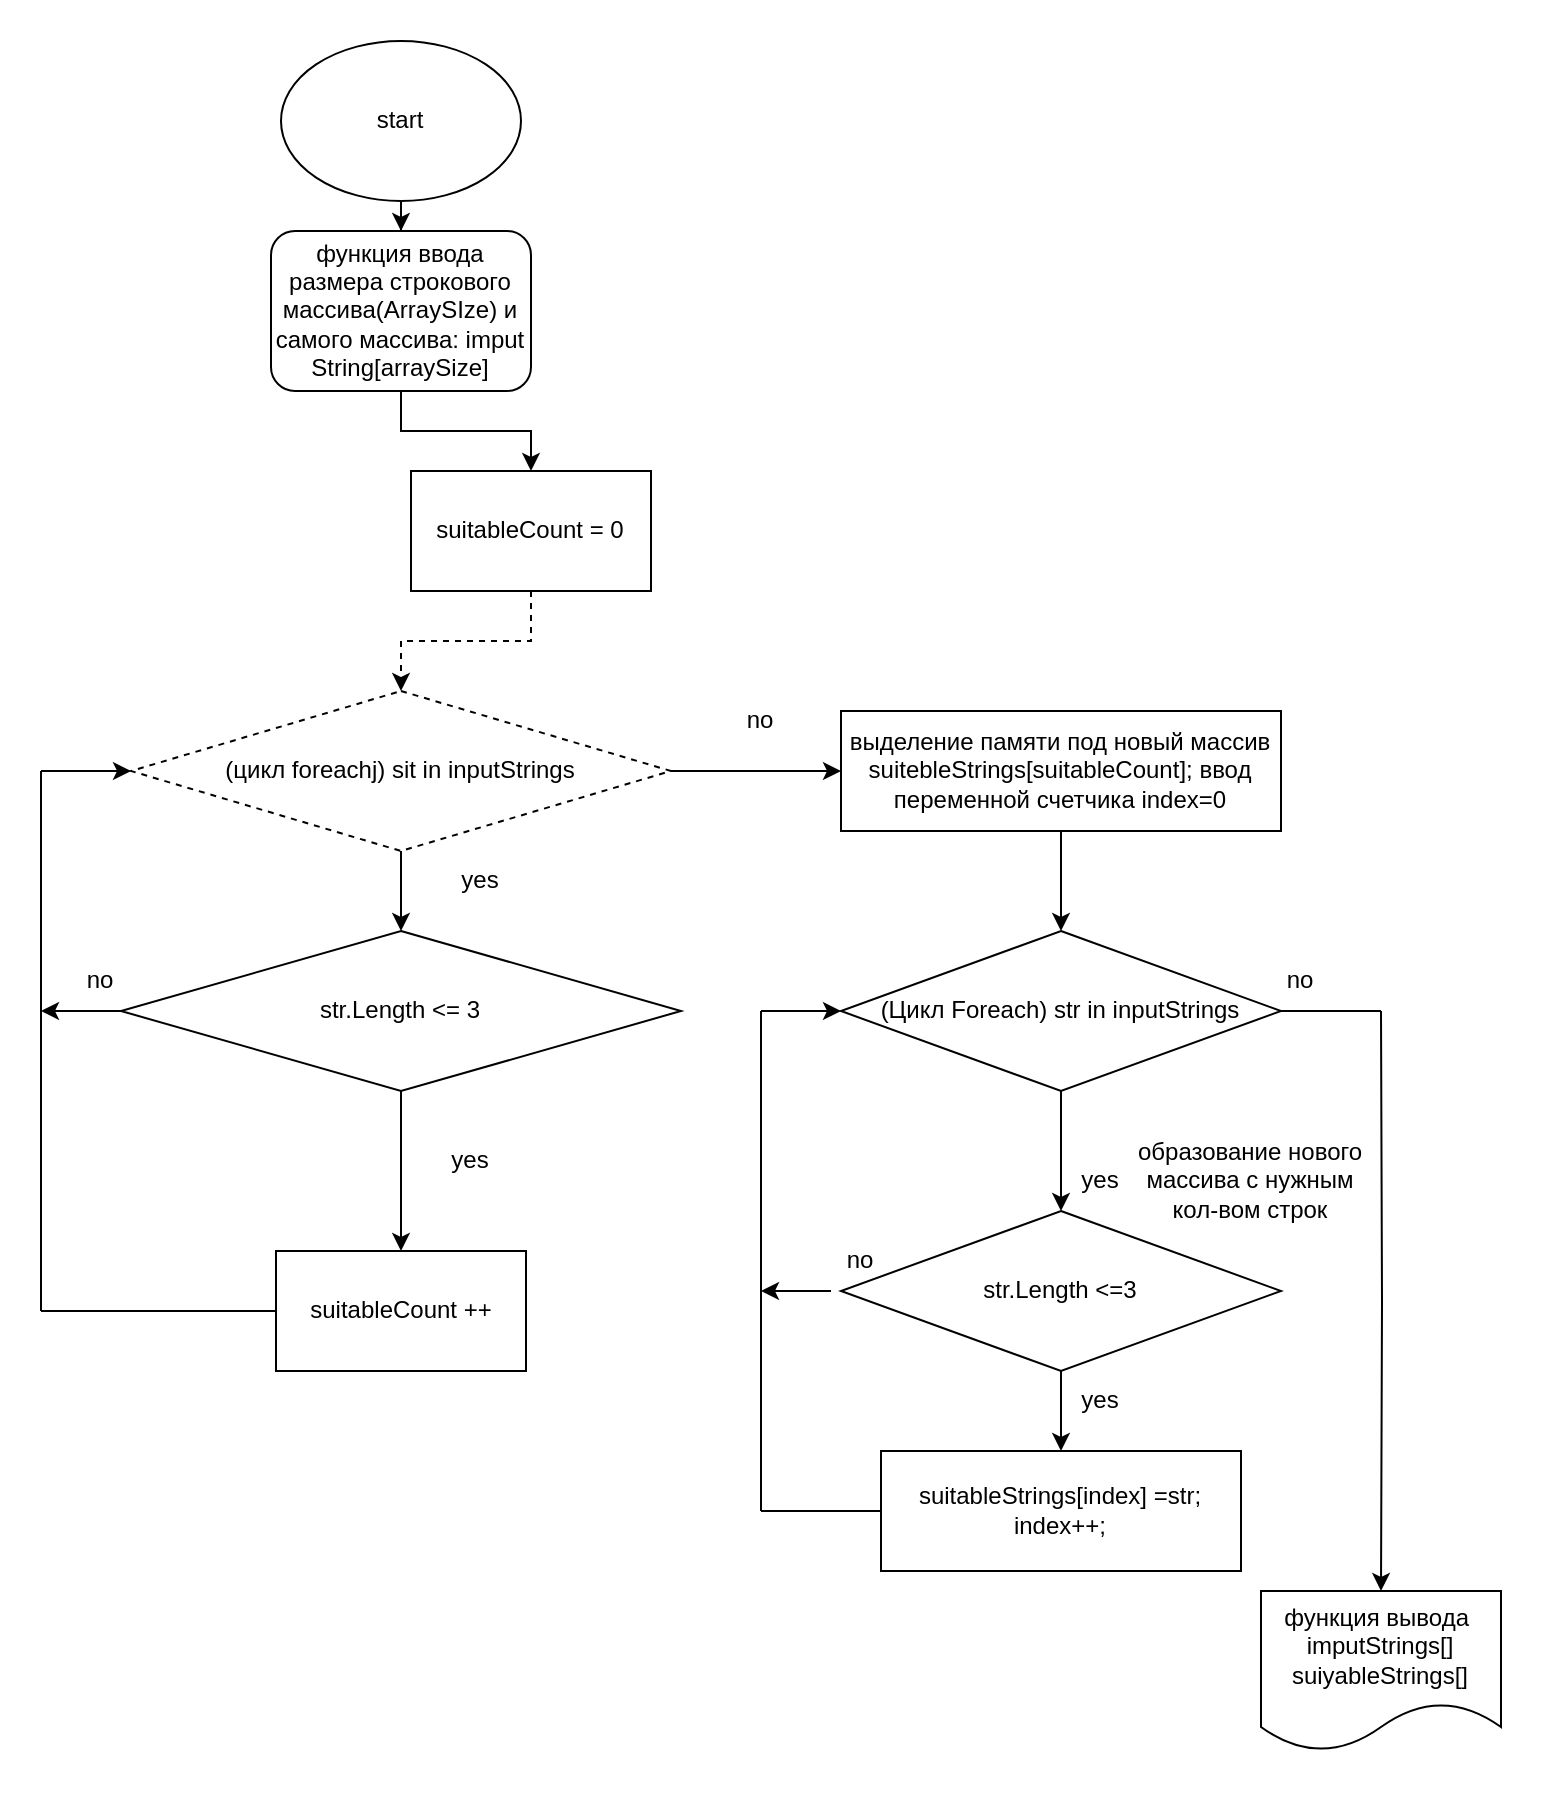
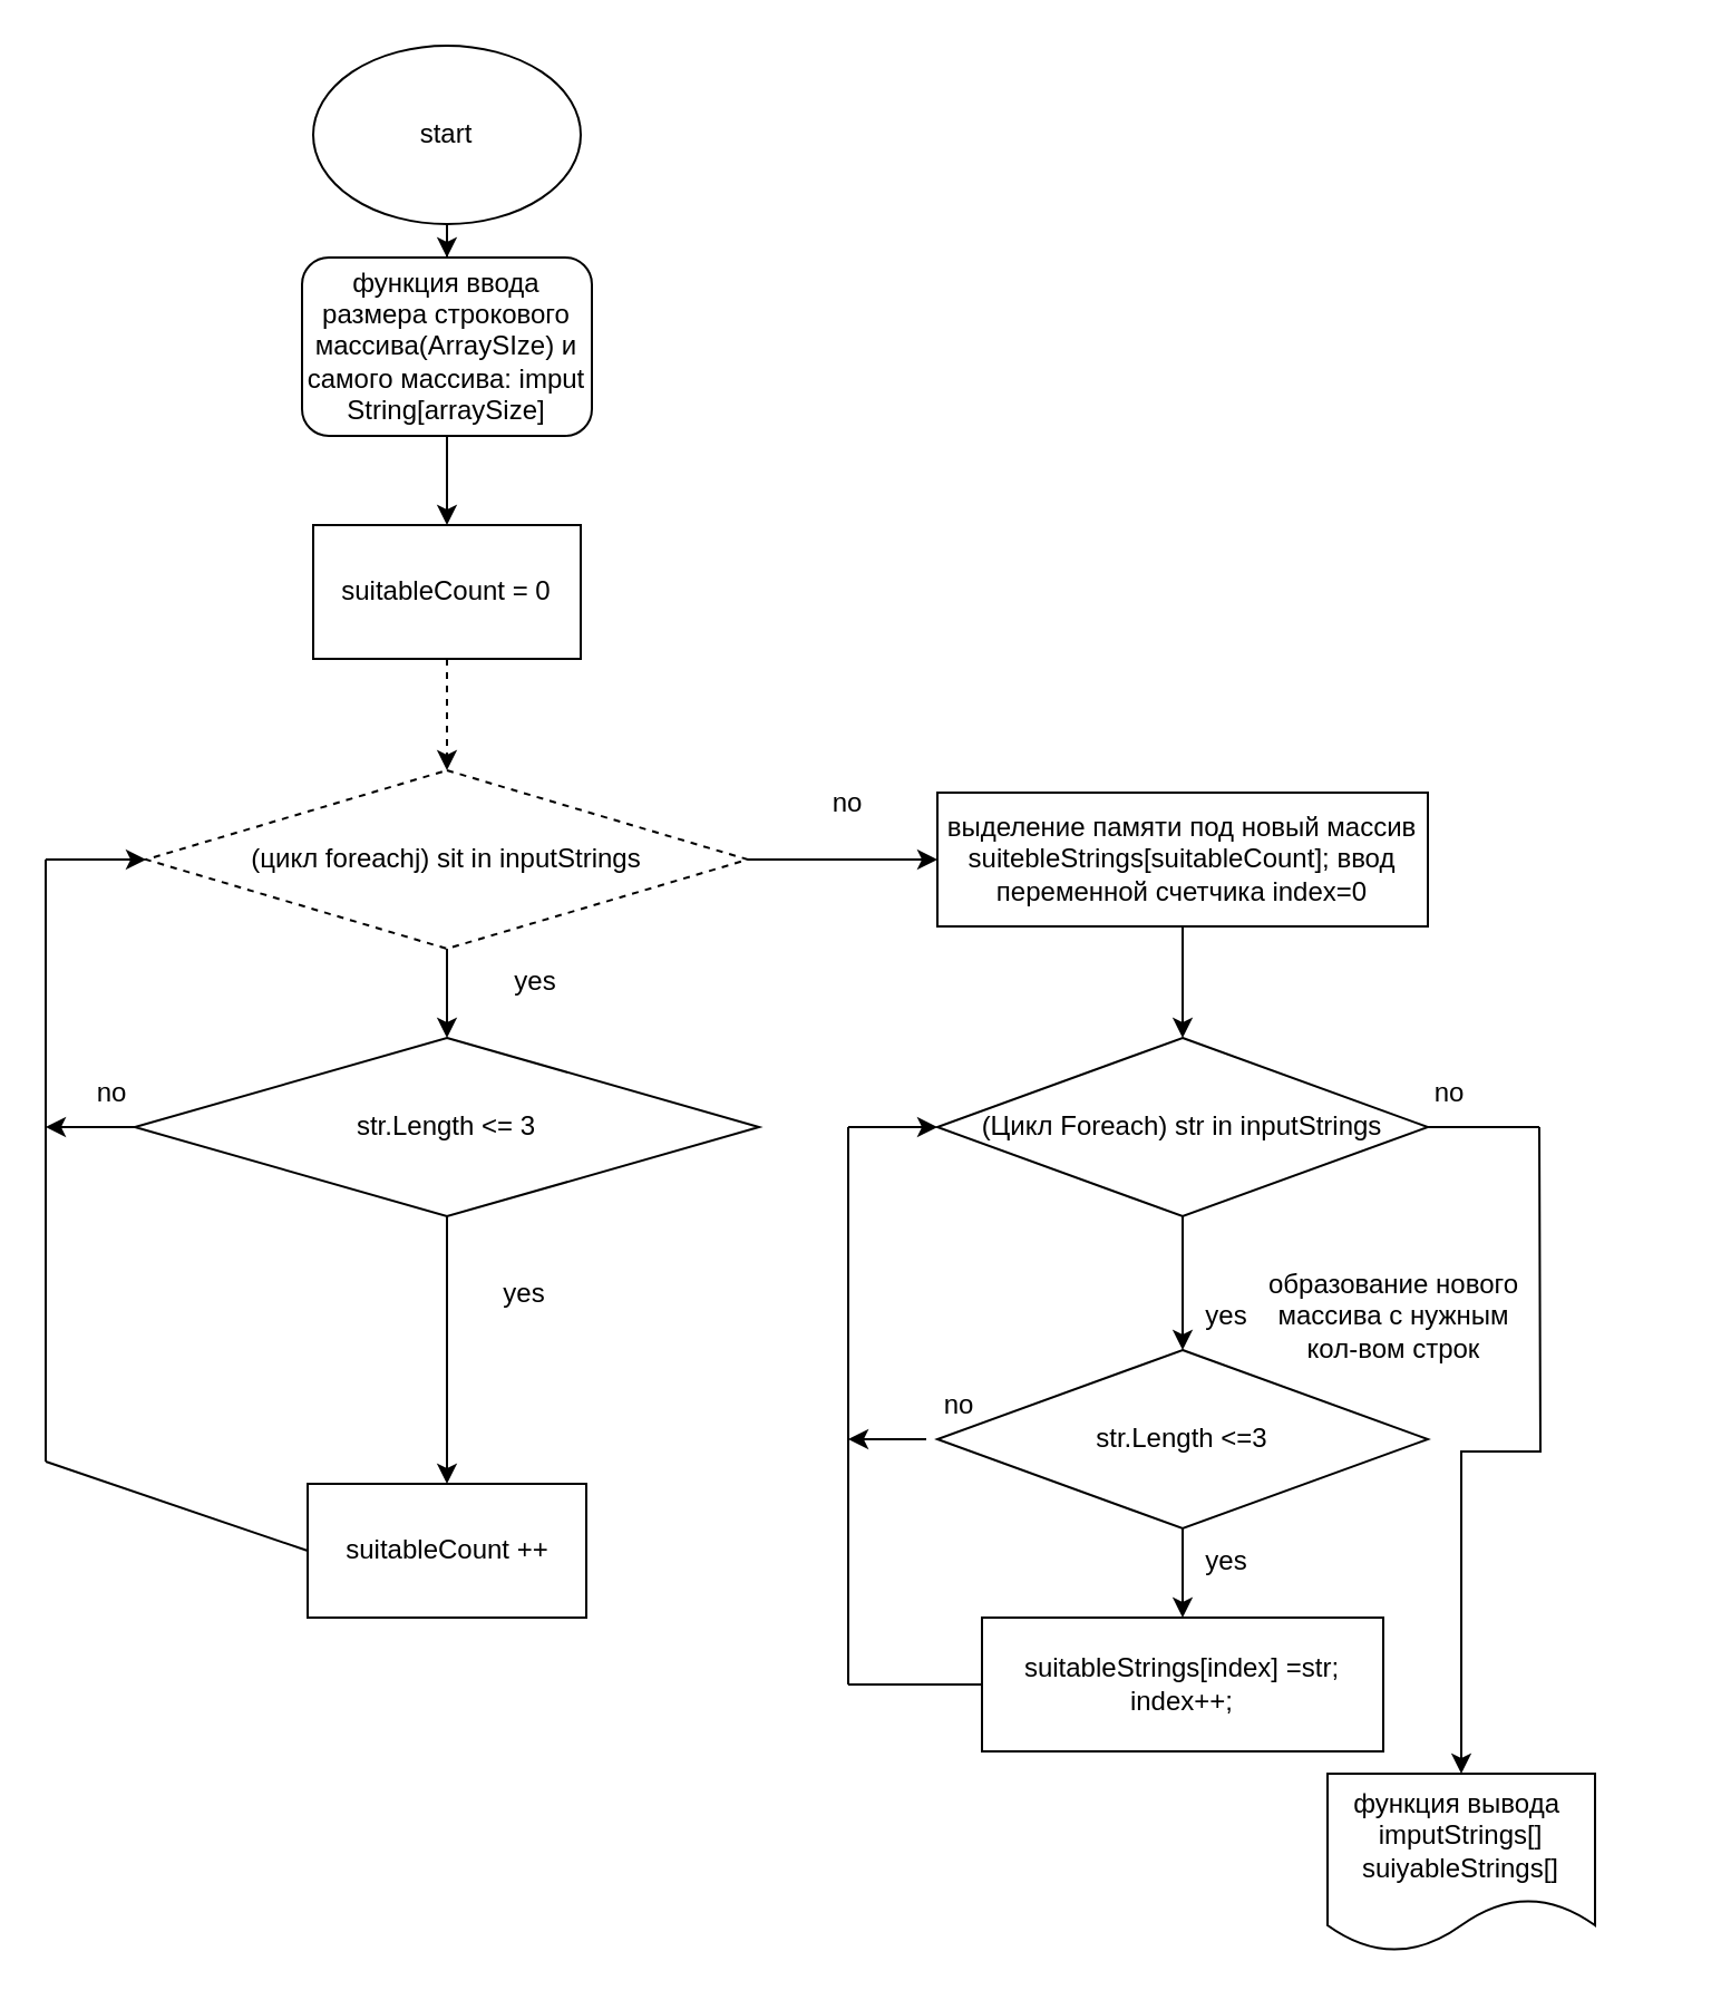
  <mxCell id="0" />
  <mxCell id="1" parent="0" />
  <mxCell id="2" value="" style="edgeStyle=orthogonalEdgeStyle;rounded=0;orthogonalLoop=1;jettySize=auto;html=1;" parent="1" source="3" target="5" edge="1"><mxGeometry relative="1" as="geometry" /></mxCell>
  <mxCell id="3" value="start" style="ellipse;whiteSpace=wrap;html=1;" parent="1" vertex="1"><mxGeometry x="140" y="20" width="120" height="80" as="geometry" /></mxCell>
  <mxCell id="4" value="" style="edgeStyle=orthogonalEdgeStyle;rounded=0;orthogonalLoop=1;jettySize=auto;html=1;" parent="1" source="5" target="7" edge="1"><mxGeometry relative="1" as="geometry" /></mxCell>
  <mxCell id="5" value="функция ввода размера строкового массива(ArraySIze) и самого массива: imput String[arraySize]" style="rounded=1;whiteSpace=wrap;html=1;" parent="1" vertex="1"><mxGeometry x="135" y="115" width="130" height="80" as="geometry" /></mxCell>
  <mxCell id="6" value="" style="edgeStyle=orthogonalEdgeStyle;rounded=0;orthogonalLoop=1;jettySize=auto;html=1;dashed=1;" parent="1" source="7" target="10" edge="1"><mxGeometry relative="1" as="geometry" /></mxCell>
- <mxCell id="7" value="suitableCount = 0" style="rounded=0;whiteSpace=wrap;html=1;" parent="1" vertex="1"><mxGeometry x="205" y="235" width="120" height="60" as="geometry" /></mxCell>
+ <mxCell id="7" value="suitableCount = 0" style="rounded=0;whiteSpace=wrap;html=1;" parent="1" vertex="1"><mxGeometry x="140" y="235" width="120" height="60" as="geometry" /></mxCell>
  <mxCell id="8" value="" style="edgeStyle=orthogonalEdgeStyle;rounded=0;orthogonalLoop=1;jettySize=auto;html=1;" parent="1" source="10" target="12" edge="1"><mxGeometry relative="1" as="geometry" /></mxCell>
  <mxCell id="9" value="" style="edgeStyle=orthogonalEdgeStyle;rounded=0;orthogonalLoop=1;jettySize=auto;html=1;" parent="1" source="10" target="23" edge="1"><mxGeometry relative="1" as="geometry" /></mxCell>
  <mxCell id="10" value="(цикл foreachj) sit in inputStrings" style="rhombus;whiteSpace=wrap;html=1;dashed=1;" parent="1" vertex="1"><mxGeometry x="65" y="345" width="270" height="80" as="geometry" /></mxCell>
  <mxCell id="11" value="" style="edgeStyle=orthogonalEdgeStyle;rounded=0;orthogonalLoop=1;jettySize=auto;html=1;" parent="1" source="12" target="13" edge="1"><mxGeometry relative="1" as="geometry" /></mxCell>
  <mxCell id="12" value="str.Length &amp;lt;= 3" style="rhombus;whiteSpace=wrap;html=1;" parent="1" vertex="1"><mxGeometry x="60" y="465" width="280" height="80" as="geometry" /></mxCell>
- <mxCell id="13" value="suitableCount ++" style="rounded=0;whiteSpace=wrap;html=1;" parent="1" vertex="1"><mxGeometry x="137.5" y="625" width="125" height="60" as="geometry" /></mxCell>
+ <mxCell id="13" value="suitableCount ++" style="rounded=0;whiteSpace=wrap;html=1;" parent="1" vertex="1"><mxGeometry x="137.5" y="665" width="125" height="60" as="geometry" /></mxCell>
  <mxCell id="14" value="yes" style="text;html=1;align=center;verticalAlign=middle;whiteSpace=wrap;rounded=0;" parent="1" vertex="1"><mxGeometry x="210" y="425" width="60" height="30" as="geometry" /></mxCell>
  <mxCell id="15" value="yes" style="text;html=1;align=center;verticalAlign=middle;whiteSpace=wrap;rounded=0;" parent="1" vertex="1"><mxGeometry x="205" y="565" width="60" height="30" as="geometry" /></mxCell>
  <mxCell id="16" value="" style="endArrow=none;html=1;rounded=0;exitX=0;exitY=0.5;exitDx=0;exitDy=0;" parent="1" source="13" edge="1"><mxGeometry width="50" height="50" relative="1" as="geometry"><mxPoint x="160" y="355" as="sourcePoint" /><mxPoint y="655" as="targetPoint" x="20" /></mxGeometry></mxCell>
  <mxCell id="17" value="" style="endArrow=classic;html=1;rounded=0;exitX=0;exitY=0.5;exitDx=0;exitDy=0;" parent="1" source="12" edge="1"><mxGeometry width="50" height="50" relative="1" as="geometry"><mxPoint x="160" y="355" as="sourcePoint" /><mxPoint y="505" as="targetPoint" x="20" /></mxGeometry></mxCell>
  <mxCell id="18" value="" style="endArrow=none;html=1;rounded=0;" parent="1" edge="1"><mxGeometry width="50" height="50" relative="1" as="geometry"><mxPoint y="655" as="sourcePoint" x="20" /><mxPoint y="385" as="targetPoint" x="20" /></mxGeometry></mxCell>
  <mxCell id="19" value="" style="endArrow=classic;html=1;rounded=0;" parent="1" target="10" edge="1"><mxGeometry width="50" height="50" relative="1" as="geometry"><mxPoint y="385" as="sourcePoint" x="20" /><mxPoint x="460" y="305" as="targetPoint" /></mxGeometry></mxCell>
  <mxCell id="20" value="no" style="text;html=1;align=center;verticalAlign=middle;whiteSpace=wrap;rounded=0;" parent="1" vertex="1"><mxGeometry y="475" width="60" height="30" as="geometry" x="20" /></mxCell>
  <mxCell id="21" value="no" style="text;html=1;align=center;verticalAlign=middle;whiteSpace=wrap;rounded=0;" parent="1" vertex="1"><mxGeometry x="350" y="345" width="60" height="30" as="geometry" /></mxCell>
  <mxCell id="22" value="" style="edgeStyle=orthogonalEdgeStyle;rounded=0;orthogonalLoop=1;jettySize=auto;html=1;" parent="1" source="23" target="25" edge="1"><mxGeometry relative="1" as="geometry" /></mxCell>
  <mxCell id="23" value="выделение памяти под новый массив suitebleStrings[suitableCount]; ввод переменной счетчика index=0" style="rounded=0;whiteSpace=wrap;html=1;" parent="1" vertex="1"><mxGeometry x="420" y="355" width="220" height="60" as="geometry" /></mxCell>
  <mxCell id="24" value="" style="edgeStyle=orthogonalEdgeStyle;rounded=0;orthogonalLoop=1;jettySize=auto;html=1;" parent="1" source="25" target="29" edge="1"><mxGeometry relative="1" as="geometry" /></mxCell>
  <mxCell id="25" value="(Цикл Foreach) str in inputStrings" style="rhombus;whiteSpace=wrap;html=1;" parent="1" vertex="1"><mxGeometry x="420" y="465" width="220" height="80" as="geometry" /></mxCell>
  <mxCell id="26" value="no" style="text;html=1;align=center;verticalAlign=middle;whiteSpace=wrap;rounded=0;" parent="1" vertex="1"><mxGeometry x="620" y="475" width="60" height="30" as="geometry" /></mxCell>
  <mxCell id="27" value="yes" style="text;html=1;align=center;verticalAlign=middle;whiteSpace=wrap;rounded=0;" parent="1" vertex="1"><mxGeometry x="520" y="575" width="60" height="30" as="geometry" /></mxCell>
  <mxCell id="28" value="" style="edgeStyle=orthogonalEdgeStyle;rounded=0;orthogonalLoop=1;jettySize=auto;html=1;" parent="1" source="29" target="33" edge="1"><mxGeometry relative="1" as="geometry" /></mxCell>
  <mxCell id="29" value="str.Length &amp;lt;=3" style="rhombus;whiteSpace=wrap;html=1;" parent="1" vertex="1"><mxGeometry x="420" y="605" width="220" height="80" as="geometry" /></mxCell>
  <mxCell id="30" value="no" style="text;html=1;align=center;verticalAlign=middle;whiteSpace=wrap;rounded=0;" parent="1" vertex="1"><mxGeometry x="400" y="615" width="60" height="30" as="geometry" /></mxCell>
  <mxCell id="31" value="yes" style="text;html=1;align=center;verticalAlign=middle;whiteSpace=wrap;rounded=0;" parent="1" vertex="1"><mxGeometry x="520" y="685" width="60" height="30" as="geometry" /></mxCell>
  <mxCell id="32" value="" style="edgeStyle=orthogonalEdgeStyle;rounded=0;orthogonalLoop=1;jettySize=auto;html=1;" parent="1" target="34" edge="1"><mxGeometry relative="1" as="geometry"><mxPoint x="690" y="505" as="sourcePoint" /></mxGeometry></mxCell>
  <mxCell id="33" value="suitableStrings[index] =str;&lt;div&gt;index++;&lt;/div&gt;" style="rounded=0;whiteSpace=wrap;html=1;" parent="1" vertex="1"><mxGeometry x="440" y="725" width="180" height="60" as="geometry" /></mxCell>
- <mxCell id="34" value="функция вывода&amp;nbsp;&lt;div&gt;imputStrings[]&lt;/div&gt;&lt;div&gt;suiyableStrings[]&lt;/div&gt;" style="shape=document;whiteSpace=wrap;html=1;boundedLbl=1;" parent="1" vertex="1"><mxGeometry x="630" y="795" width="120" height="80" as="geometry" /></mxCell>
+ <mxCell id="34" value="функция вывода&amp;nbsp;&lt;div&gt;imputStrings[]&lt;/div&gt;&lt;div&gt;suiyableStrings[]&lt;/div&gt;" style="shape=document;whiteSpace=wrap;html=1;boundedLbl=1;" parent="1" vertex="1"><mxGeometry x="595" y="795" width="120" height="80" as="geometry" /></mxCell>
  <mxCell id="35" value="" style="endArrow=none;html=1;rounded=0;" edge="1" parent="1"><mxGeometry width="50" height="50" relative="1" as="geometry"><mxPoint x="380" y="755" as="sourcePoint" /><mxPoint x="440" y="755" as="targetPoint" /></mxGeometry></mxCell>
  <mxCell id="36" value="" style="endArrow=none;html=1;rounded=0;" edge="1" parent="1"><mxGeometry width="50" height="50" relative="1" as="geometry"><mxPoint x="380" y="755" as="sourcePoint" /><mxPoint x="380" y="505" as="targetPoint" /></mxGeometry></mxCell>
  <mxCell id="37" value="" style="endArrow=classic;html=1;rounded=0;entryX=0;entryY=0.5;entryDx=0;entryDy=0;" edge="1" parent="1" target="25"><mxGeometry width="50" height="50" relative="1" as="geometry"><mxPoint x="380" y="505" as="sourcePoint" /><mxPoint x="360" y="495" as="targetPoint" /></mxGeometry></mxCell>
  <mxCell id="38" value="" style="endArrow=classic;html=1;rounded=0;exitX=0.25;exitY=1;exitDx=0;exitDy=0;" edge="1" parent="1" source="30"><mxGeometry width="50" height="50" relative="1" as="geometry"><mxPoint x="310" y="545" as="sourcePoint" /><mxPoint x="380" y="645" as="targetPoint" /></mxGeometry></mxCell>
  <mxCell id="39" value="" style="endArrow=none;html=1;rounded=0;exitX=1;exitY=0.5;exitDx=0;exitDy=0;" edge="1" parent="1" source="25"><mxGeometry width="50" height="50" relative="1" as="geometry"><mxPoint x="380" y="745" as="sourcePoint" /><mxPoint x="690" y="505" as="targetPoint" /></mxGeometry></mxCell>
  <mxCell id="40" value="образование нового массива с нужным кол-вом строк" style="text;html=1;align=center;verticalAlign=middle;whiteSpace=wrap;rounded=0;" vertex="1" parent="1"><mxGeometry x="560" y="565" width="130" height="50" as="geometry" /></mxCell>
